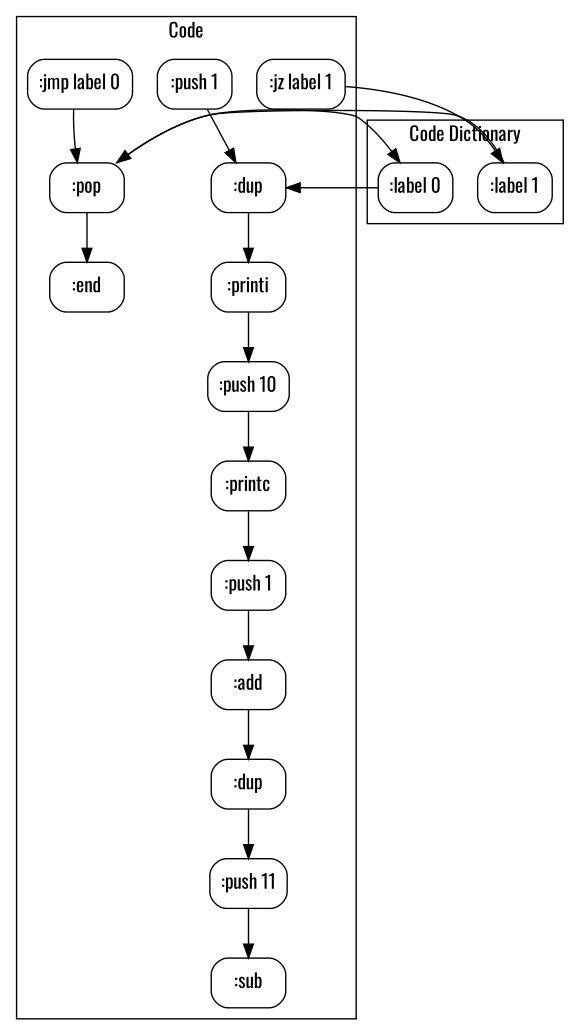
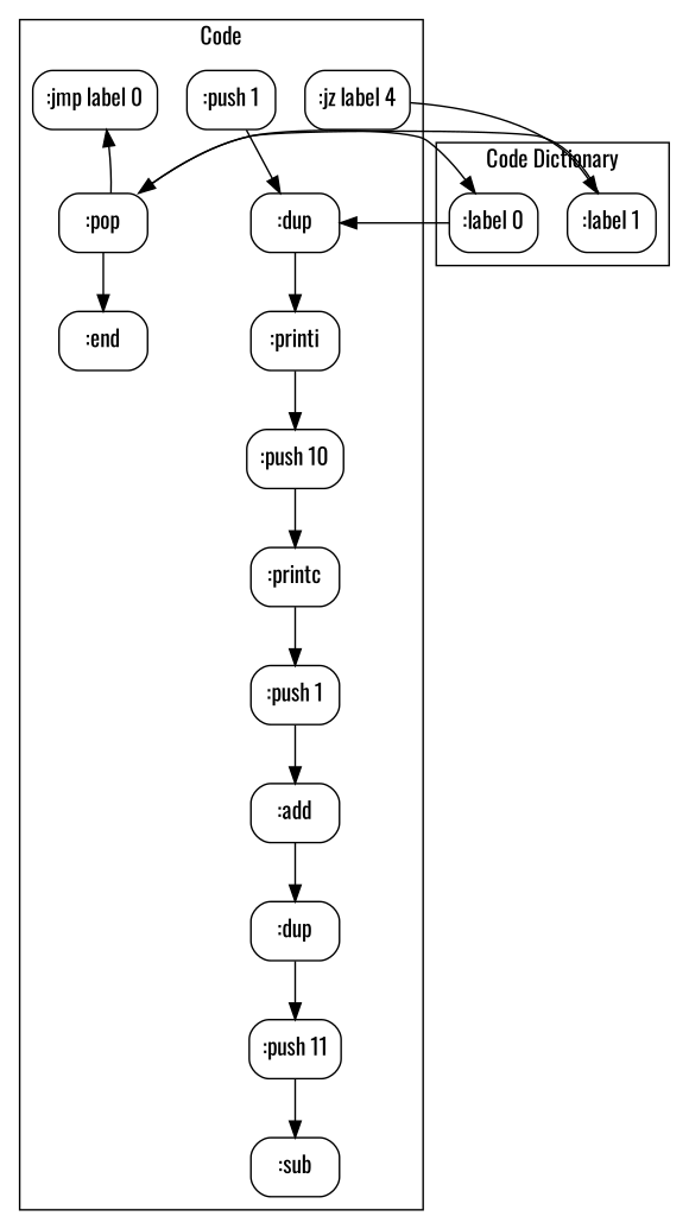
  digraph {
    fontname=Oswald
    node [fontname=Oswald shape=box style=rounded]
    edge [fontname=Oswald]
    n1 [label=":push 1"]
    n2 [label=":dup"]
    n3 [label=":printi"]
    n4 [label=":push 10"]
    n5 [label=":printc"]
    n6 [label=":push 1"]
    n7 [label=":add"]
    n8 [label=":dup"]
    n9 [label=":push 11"]
    n10 [label=":sub"]
-   n11 [label=":jz label 1"]
+   n11 [label=":jz label 4"]
    n12 [label=":jmp label 0"]
    n13 [label=":pop"]
    n14 [label=":end"]
    n15 [label=":label 1"]
    n16 [label=":label 0"]
    subgraph cluster_1 {
      label=Code
      n1
      n2
      n3
      n4
      n5
      n6
      n7
      n8
      n9
      n10
      n11
      n12
      n13
      n14
    }
    subgraph cluster_2 {
      label="Code Dictionary"
      n15
      n16
    }
    n1 -> n2
    n2 -> n3
    n3 -> n4
    n4 -> n5
    n5 -> n6
    n6 -> n7
    n7 -> n8
    n8 -> n9
    n9 -> n10
    n11 -> n15
-   n12 -> n13
+   n13 -> n12
    n13 -> n14
    n13 -> n16
    n15 -> n13
    n16 -> n2
  }
